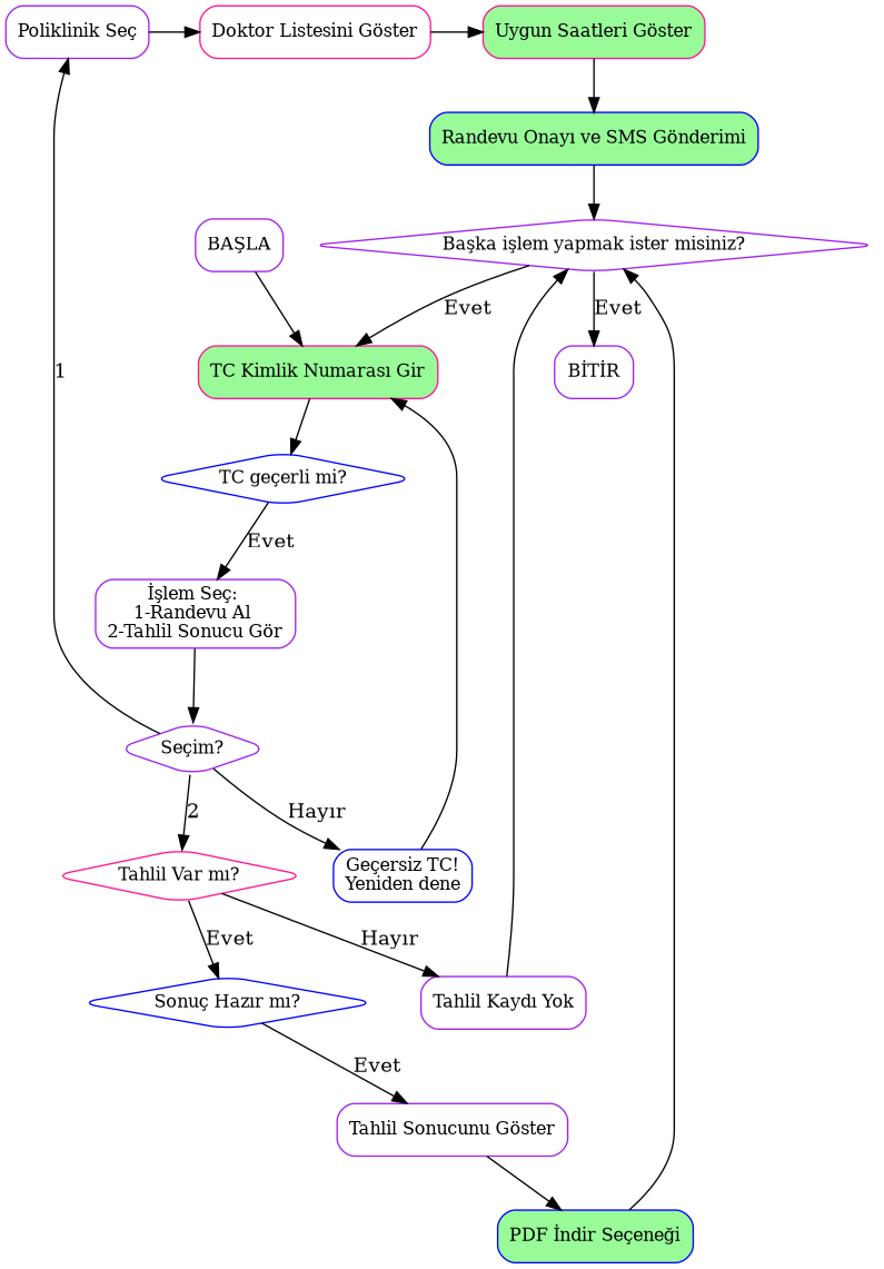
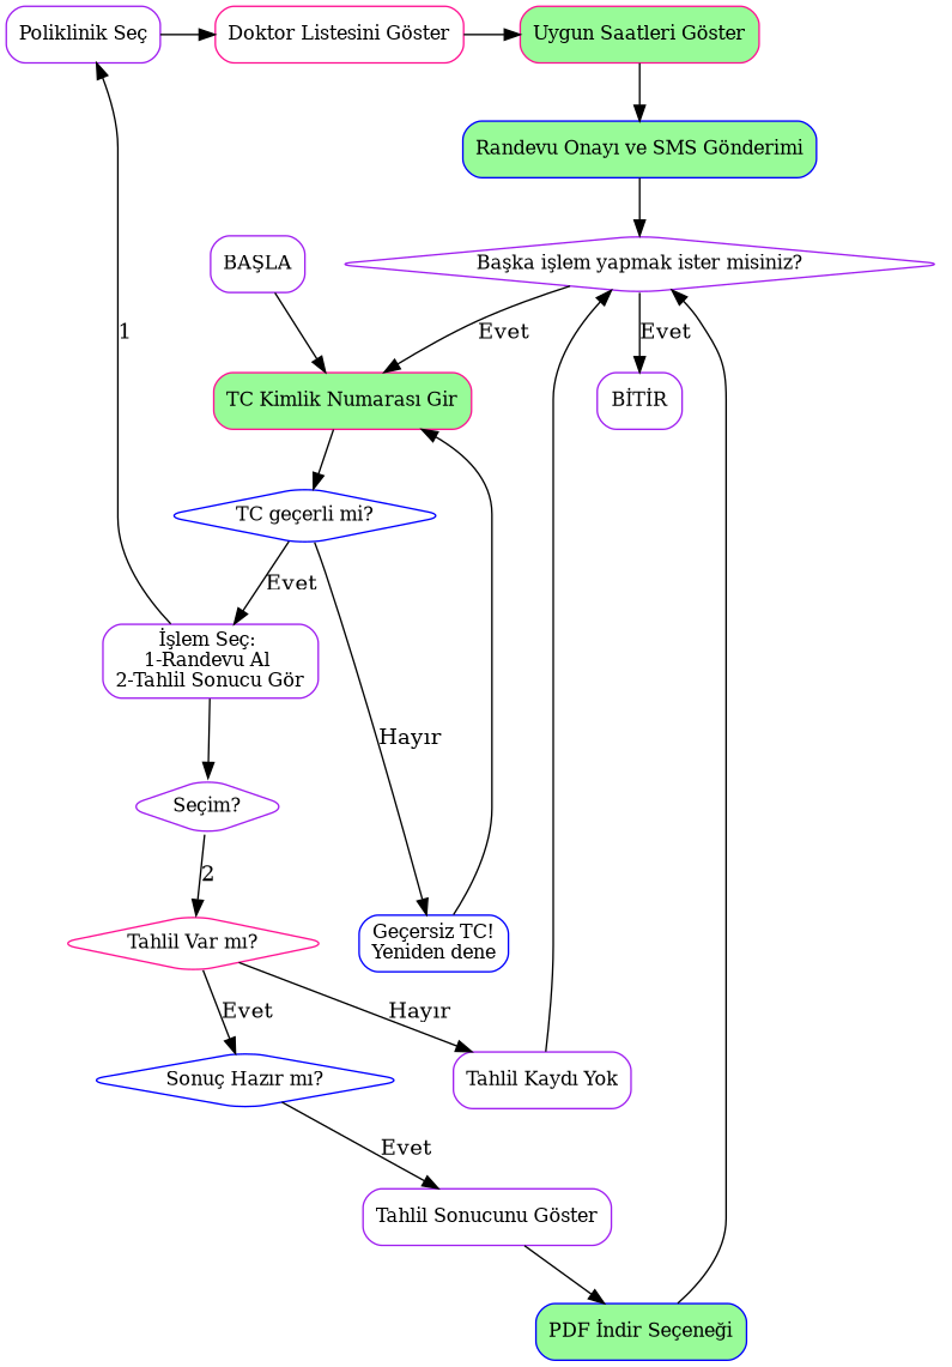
  digraph {
    rankdir=TB
    node [color=purple fillcolor=white fontsize=12 shape=rectangle style="rounded,filled"]
    n1 [label="Poliklinik Seç"]
    n2 [color=deeppink label="Doktor Listesini Göster"]
    n3 [color=deeppink fillcolor=palegreen label="Uygun Saatleri Göster"]
    n4 [color=blue fillcolor=palegreen label="Randevu Onayı ve SMS Gönderimi"]
    n5 [label="BAŞLA"]
    n6 [color=deeppink fillcolor=palegreen label="TC Kimlik Numarası Gir"]
    n7 [color=blue label="TC geçerli mi?" shape=diamond]
    n8 [color=blue label="Geçersiz TC!\nYeniden dene"]
    n9 [label="İşlem Seç: \n1-Randevu Al \n2-Tahlil Sonucu Gör"]
    n10 [label="Seçim?" shape=diamond]
    n11 [color=deeppink label="Tahlil Var mı?" shape=diamond]
    n12 [label="Tahlil Kaydı Yok"]
    n13 [color=blue label="Sonuç Hazır mı?" shape=diamond]
    n14 [label="Başka işlem yapmak ister misiniz?" shape=diamond]
    n15 [label="BİTİR"]
    n16 [label="Tahlil Sonucunu Göster"]
    n17 [color=blue fillcolor=palegreen label="PDF İndir Seçeneği"]
    subgraph sub_1 {
      rank=same
      n1
      n2
      n3
    }
    n1 -> n2
    n2 -> n3
    n3 -> n4
    n4 -> n14
    n5 -> n6
    n6 -> n7
-   n10 -> n8 [label="Hayır"]
+   n7 -> n8 [label="Hayır"]
    n7 -> n9 [label=Evet]
    n8 -> n6
    n9 -> n10
-   n10 -> n1 [label=1]
+   n9 -> n1 [label=1]
    n10 -> n11 [label=2]
    n11 -> n12 [label="Hayır"]
    n11 -> n13 [label=Evet]
    n12 -> n14
    n13 -> n16 [label=Evet]
    n14 -> n6 [label=Evet]
    n14 -> n15 [label=Evet]
    n16 -> n17
    n17 -> n14
  }
